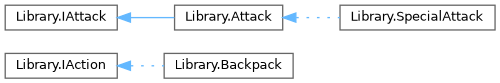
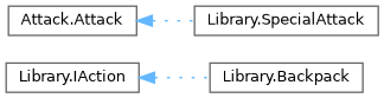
  digraph {
    rankdir=LR
    node [color=grey40 fillcolor=white fontname=Helvetica fontsize=10 shape=box style=filled]
    edge [color=steelblue1 dir=back fontname=Helvetica fontsize=10 labelfontname=Helvetica labelfontsize=10 style=dotted]
    n1 [height=0.2 label="Library.IAction" width=0.4]
    n2 [height=0.2 label="Library.Backpack" width=0.4]
-   n3 [height=0.2 label="Library.IAttack" width=0.4]
-   n4 [height=0.2 label="Library.Attack" width=0.4]
+   n4 [height=0.2 label="Attack.Attack" width=0.4]
    n5 [height=0.2 label="Library.SpecialAttack" width=0.4]
    n1 -> n2
-   n3 -> n4 [style=solid]
    n4 -> n5
  }
